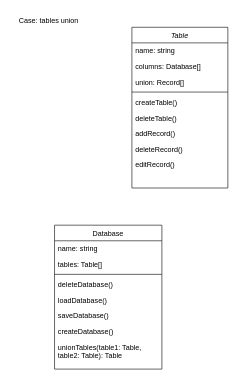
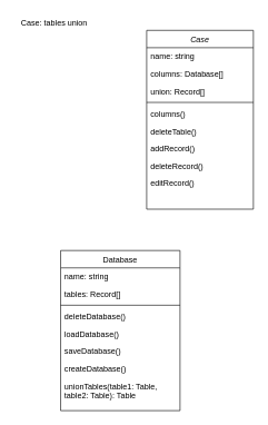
  <mxCell id="0" />
  <mxCell id="1" parent="0" />
- <mxCell id="2" value="Table" style="swimlane;fontStyle=2;align=center;verticalAlign=top;childLayout=stackLayout;horizontal=1;startSize=26;horizontalStack=0;resizeParent=1;resizeLast=0;collapsible=1;marginBottom=0;rounded=0;shadow=0;strokeWidth=1;" parent="1" vertex="1"><mxGeometry x="219" y="45" width="160" height="268" as="geometry"><mxRectangle x="230" y="140" width="160" height="26" as="alternateBounds" /></mxGeometry></mxCell>
+ <mxCell id="2" value="Case" style="swimlane;fontStyle=2;align=center;verticalAlign=top;childLayout=stackLayout;horizontal=1;startSize=26;horizontalStack=0;resizeParent=1;resizeLast=0;collapsible=1;marginBottom=0;rounded=0;shadow=0;strokeWidth=1;" parent="1" vertex="1"><mxGeometry x="219" y="45" width="160" height="268" as="geometry"><mxRectangle x="230" y="140" width="160" height="26" as="alternateBounds" /></mxGeometry></mxCell>
  <mxCell id="3" value="name: string" style="text;align=left;verticalAlign=top;spacingLeft=4;spacingRight=4;overflow=hidden;rotatable=0;points=[[0,0.5],[1,0.5]];portConstraint=eastwest;" parent="2" vertex="1"><mxGeometry y="26" width="160" height="26" as="geometry" /></mxCell>
  <mxCell id="4" value="columns: Database[]" style="text;align=left;verticalAlign=top;spacingLeft=4;spacingRight=4;overflow=hidden;rotatable=0;points=[[0,0.5],[1,0.5]];portConstraint=eastwest;rounded=0;shadow=0;html=0;" parent="2" vertex="1"><mxGeometry y="52" width="160" height="26" as="geometry" /></mxCell>
  <mxCell id="5" value="union: Record[]" style="text;align=left;verticalAlign=top;spacingLeft=4;spacingRight=4;overflow=hidden;rotatable=0;points=[[0,0.5],[1,0.5]];portConstraint=eastwest;rounded=0;shadow=0;html=0;" parent="2" vertex="1"><mxGeometry y="78" width="160" height="26" as="geometry" /></mxCell>
  <mxCell id="6" value="" style="line;html=1;strokeWidth=1;align=left;verticalAlign=middle;spacingTop=-1;spacingLeft=3;spacingRight=3;rotatable=0;labelPosition=right;points=[];portConstraint=eastwest;" parent="2" vertex="1"><mxGeometry y="104" width="160" height="8" as="geometry" /></mxCell>
- <mxCell id="7" value="createTable()" style="text;align=left;verticalAlign=top;spacingLeft=4;spacingRight=4;overflow=hidden;rotatable=0;points=[[0,0.5],[1,0.5]];portConstraint=eastwest;" parent="2" vertex="1"><mxGeometry y="112" width="160" height="26" as="geometry" /></mxCell>
+ <mxCell id="7" value="columns()" style="text;align=left;verticalAlign=top;spacingLeft=4;spacingRight=4;overflow=hidden;rotatable=0;points=[[0,0.5],[1,0.5]];portConstraint=eastwest;" parent="2" vertex="1"><mxGeometry y="112" width="160" height="26" as="geometry" /></mxCell>
  <mxCell id="8" value="deleteTable()" style="text;align=left;verticalAlign=top;spacingLeft=4;spacingRight=4;overflow=hidden;rotatable=0;points=[[0,0.5],[1,0.5]];portConstraint=eastwest;" parent="2" vertex="1"><mxGeometry y="138" width="160" height="26" as="geometry" /></mxCell>
  <mxCell id="9" value="addRecord()" style="text;align=left;verticalAlign=top;spacingLeft=4;spacingRight=4;overflow=hidden;rotatable=0;points=[[0,0.5],[1,0.5]];portConstraint=eastwest;" parent="2" vertex="1"><mxGeometry y="164" width="160" height="26" as="geometry" /></mxCell>
  <mxCell id="10" value="deleteRecord()" style="text;align=left;verticalAlign=top;spacingLeft=4;spacingRight=4;overflow=hidden;rotatable=0;points=[[0,0.5],[1,0.5]];portConstraint=eastwest;" parent="2" vertex="1"><mxGeometry y="190" width="160" height="26" as="geometry" /></mxCell>
  <mxCell id="11" value="editRecord()" style="text;align=left;verticalAlign=top;spacingLeft=4;spacingRight=4;overflow=hidden;rotatable=0;points=[[0,0.5],[1,0.5]];portConstraint=eastwest;" parent="2" vertex="1"><mxGeometry y="216" width="160" height="26" as="geometry" /></mxCell>
  <mxCell id="12" value="Database" style="swimlane;fontStyle=0;align=center;verticalAlign=top;childLayout=stackLayout;horizontal=1;startSize=26;horizontalStack=0;resizeParent=1;resizeLast=0;collapsible=1;marginBottom=0;rounded=0;shadow=0;strokeWidth=1;" parent="1" vertex="1"><mxGeometry x="90" y="375" width="179" height="240" as="geometry"><mxRectangle x="130" y="380" width="160" height="26" as="alternateBounds" /></mxGeometry></mxCell>
  <mxCell id="13" value="name: string" style="text;align=left;verticalAlign=top;spacingLeft=4;spacingRight=4;overflow=hidden;rotatable=0;points=[[0,0.5],[1,0.5]];portConstraint=eastwest;" parent="12" vertex="1"><mxGeometry y="26" width="179" height="26" as="geometry" /></mxCell>
- <mxCell id="14" value="tables: Table[]" style="text;align=left;verticalAlign=top;spacingLeft=4;spacingRight=4;overflow=hidden;rotatable=0;points=[[0,0.5],[1,0.5]];portConstraint=eastwest;rounded=0;shadow=0;html=0;" parent="12" vertex="1"><mxGeometry y="52" width="179" height="26" as="geometry" /></mxCell>
+ <mxCell id="14" value="tables: Record[]" style="text;align=left;verticalAlign=top;spacingLeft=4;spacingRight=4;overflow=hidden;rotatable=0;points=[[0,0.5],[1,0.5]];portConstraint=eastwest;rounded=0;shadow=0;html=0;" parent="12" vertex="1"><mxGeometry y="52" width="179" height="26" as="geometry" /></mxCell>
  <mxCell id="15" value="" style="line;html=1;strokeWidth=1;align=left;verticalAlign=middle;spacingTop=-1;spacingLeft=3;spacingRight=3;rotatable=0;labelPosition=right;points=[];portConstraint=eastwest;" parent="12" vertex="1"><mxGeometry y="78" width="179" height="8" as="geometry" /></mxCell>
  <mxCell id="16" value="deleteDatabase()" style="text;align=left;verticalAlign=top;spacingLeft=4;spacingRight=4;overflow=hidden;rotatable=0;points=[[0,0.5],[1,0.5]];portConstraint=eastwest;" parent="12" vertex="1"><mxGeometry y="86" width="179" height="26" as="geometry" /></mxCell>
  <mxCell id="17" value="loadDatabase()" style="text;align=left;verticalAlign=top;spacingLeft=4;spacingRight=4;overflow=hidden;rotatable=0;points=[[0,0.5],[1,0.5]];portConstraint=eastwest;" parent="12" vertex="1"><mxGeometry y="112" width="179" height="26" as="geometry" /></mxCell>
  <mxCell id="18" value="saveDatabase()" style="text;align=left;verticalAlign=top;spacingLeft=4;spacingRight=4;overflow=hidden;rotatable=0;points=[[0,0.5],[1,0.5]];portConstraint=eastwest;" parent="12" vertex="1"><mxGeometry y="138" width="179" height="26" as="geometry" /></mxCell>
  <mxCell id="19" value="createDatabase()" style="text;align=left;verticalAlign=top;spacingLeft=4;spacingRight=4;overflow=hidden;rotatable=0;points=[[0,0.5],[1,0.5]];portConstraint=eastwest;" parent="12" vertex="1"><mxGeometry y="164" width="179" height="26" as="geometry" /></mxCell>
  <mxCell id="20" value="unionTables(table1: Table, table2: Table): Table" style="text;align=left;verticalAlign=top;spacingLeft=4;spacingRight=4;overflow=hidden;rotatable=0;points=[[0,0.5],[1,0.5]];portConstraint=eastwest;whiteSpace=wrap;" vertex="1" parent="12"><mxGeometry y="190" width="179" height="40" as="geometry" /></mxCell>
  <mxCell id="21" value="Case: tables union" style="text;html=1;align=center;verticalAlign=middle;resizable=0;points=[];autosize=1;strokeColor=none;fillColor=none;" vertex="1" parent="1"><mxGeometry x="20" y="20" width="120" height="30" as="geometry" /></mxCell>
